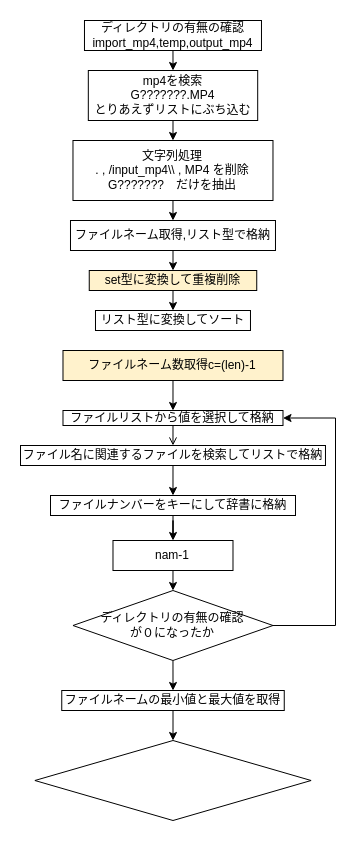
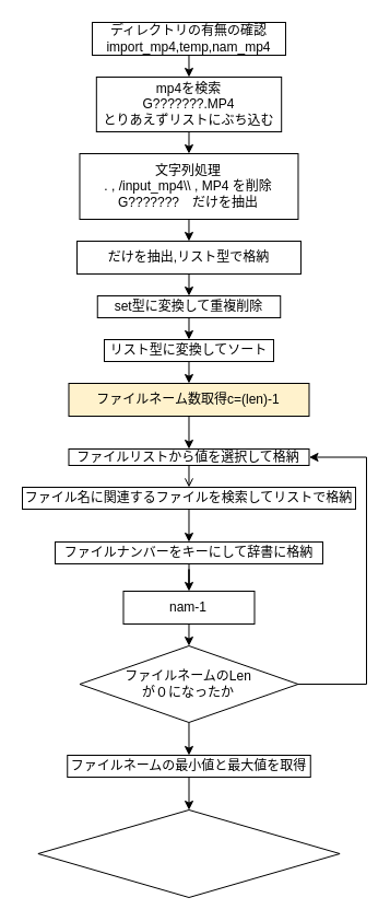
  <mxCell id="0" />
  <mxCell id="1" parent="0" />
  <mxCell id="2" style="edgeStyle=orthogonalEdgeStyle;rounded=0;orthogonalLoop=1;jettySize=auto;html=1;exitX=0.5;exitY=1;exitDx=0;exitDy=0;entryX=0.5;entryY=0;entryDx=0;entryDy=0;" parent="1" source="3" target="5" edge="1"><mxGeometry relative="1" as="geometry" /></mxCell>
- <mxCell id="3" value="&lt;font style=&quot;vertical-align: inherit;&quot;&gt;&lt;font style=&quot;vertical-align: inherit;&quot;&gt;ディレクトリの有無の確認&lt;br&gt;import_mp4,temp,output_mp4&lt;br&gt;&lt;/font&gt;&lt;/font&gt;" style="rounded=0;whiteSpace=wrap;html=1;" parent="1" vertex="1"><mxGeometry x="83.98" y="20" width="177" height="30" as="geometry" /></mxCell>
+ <mxCell id="3" value="&lt;font style=&quot;vertical-align: inherit;&quot;&gt;&lt;font style=&quot;vertical-align: inherit;&quot;&gt;ディレクトリの有無の確認&lt;br&gt;import_mp4,temp,nam_mp4&lt;br&gt;&lt;/font&gt;&lt;/font&gt;" style="rounded=0;whiteSpace=wrap;html=1;" parent="1" vertex="1"><mxGeometry x="83.98" y="20" width="177" height="30" as="geometry" /></mxCell>
  <mxCell id="4" style="edgeStyle=orthogonalEdgeStyle;rounded=0;orthogonalLoop=1;jettySize=auto;html=1;exitX=0.5;exitY=1;exitDx=0;exitDy=0;entryX=0.5;entryY=0;entryDx=0;entryDy=0;" edge="1" parent="1" source="5" target="7"><mxGeometry relative="1" as="geometry" /></mxCell>
  <mxCell id="5" value="mp4を検索&lt;br&gt;G???????.MP4&lt;br&gt;とりあえずリストにぶち込む" style="rounded=0;whiteSpace=wrap;html=1;" parent="1" vertex="1"><mxGeometry x="87.82" y="70" width="169.37" height="50" as="geometry" /></mxCell>
  <mxCell id="6" style="edgeStyle=orthogonalEdgeStyle;rounded=0;orthogonalLoop=1;jettySize=auto;html=1;exitX=0.5;exitY=1;exitDx=0;exitDy=0;entryX=0.5;entryY=0;entryDx=0;entryDy=0;" edge="1" parent="1" source="7" target="9"><mxGeometry relative="1" as="geometry" /></mxCell>
  <mxCell id="7" value="文字列処理&lt;br&gt;. ,&amp;nbsp;/input_mp4\\ , MP4 を削除&lt;br&gt;G???????　だけを抽出" style="rounded=0;whiteSpace=wrap;html=1;" parent="1" vertex="1"><mxGeometry x="72.48" y="140" width="200" height="60" as="geometry" /></mxCell>
  <mxCell id="8" style="edgeStyle=orthogonalEdgeStyle;rounded=0;orthogonalLoop=1;jettySize=auto;html=1;exitX=0.5;exitY=1;exitDx=0;exitDy=0;entryX=0.5;entryY=0;entryDx=0;entryDy=0;" edge="1" parent="1" source="9" target="18"><mxGeometry relative="1" as="geometry"><Array as="points"><mxPoint x="172" y="270" /></Array></mxGeometry></mxCell>
- <mxCell id="9" value="ファイルネーム取得,リスト型で格納&lt;br&gt;" style="rounded=0;whiteSpace=wrap;html=1;" parent="1" vertex="1"><mxGeometry x="69.99" y="220" width="204.99" height="30" as="geometry" /></mxCell>
+ <mxCell id="9" value="だけを抽出,リスト型で格納&lt;br&gt;" style="rounded=0;whiteSpace=wrap;html=1;" parent="1" vertex="1"><mxGeometry x="69.99" y="220" width="204.99" height="30" as="geometry" /></mxCell>
  <mxCell id="10" style="edgeStyle=orthogonalEdgeStyle;rounded=0;orthogonalLoop=1;jettySize=auto;html=1;exitX=0.5;exitY=1;exitDx=0;exitDy=0;entryX=0.5;entryY=0;entryDx=0;entryDy=0;" edge="1" parent="1" source="11" target="22"><mxGeometry relative="1" as="geometry" /></mxCell>
  <mxCell id="11" value="ファイル名に関連するファイルを検索してリストで格納" style="rounded=0;whiteSpace=wrap;html=1;" parent="1" vertex="1"><mxGeometry x="20" y="445" width="304.98" height="20" as="geometry" /></mxCell>
  <mxCell id="12" style="edgeStyle=orthogonalEdgeStyle;rounded=0;orthogonalLoop=1;jettySize=auto;html=1;exitX=1;exitY=0.5;exitDx=0;exitDy=0;entryX=1;entryY=0.5;entryDx=0;entryDy=0;" edge="1" parent="1" source="14" target="26"><mxGeometry relative="1" as="geometry"><mxPoint x="295" y="390" as="targetPoint" /><Array as="points"><mxPoint x="335" y="625" /><mxPoint x="335" y="418" /></Array></mxGeometry></mxCell>
  <mxCell id="13" style="edgeStyle=orthogonalEdgeStyle;rounded=0;orthogonalLoop=1;jettySize=auto;html=1;exitX=0.5;exitY=1;exitDx=0;exitDy=0;entryX=0.5;entryY=0;entryDx=0;entryDy=0;" edge="1" parent="1" source="14" target="28"><mxGeometry relative="1" as="geometry" /></mxCell>
- <mxCell id="14" value="ディレクトリの有無の確認&lt;br&gt;が０になったか" style="rhombus;whiteSpace=wrap;html=1;" parent="1" vertex="1"><mxGeometry x="72.48" y="590" width="200" height="70" as="geometry" /></mxCell>
+ <mxCell id="14" value="ファイルネームのLen&lt;br&gt;が０になったか" style="rhombus;whiteSpace=wrap;html=1;" parent="1" vertex="1"><mxGeometry x="72.48" y="590" width="200" height="70" as="geometry" /></mxCell>
  <mxCell id="15" style="edgeStyle=orthogonalEdgeStyle;rounded=0;orthogonalLoop=1;jettySize=auto;html=1;exitX=0.5;exitY=1;exitDx=0;exitDy=0;entryX=0.5;entryY=0;entryDx=0;entryDy=0;" edge="1" parent="1" source="16" target="26"><mxGeometry relative="1" as="geometry" /></mxCell>
  <mxCell id="16" value="ファイルネーム数取得c=(len)-1" style="rounded=0;whiteSpace=wrap;html=1;fillColor=#fff2cc;" vertex="1" parent="1"><mxGeometry x="62.49" y="350" width="220" height="30" as="geometry" /></mxCell>
  <mxCell id="17" style="edgeStyle=orthogonalEdgeStyle;rounded=0;orthogonalLoop=1;jettySize=auto;html=1;exitX=0.5;exitY=1;exitDx=0;exitDy=0;entryX=0.5;entryY=0;entryDx=0;entryDy=0;" edge="1" parent="1" source="18" target="20"><mxGeometry relative="1" as="geometry" /></mxCell>
- <mxCell id="18" value="set型に変換して重複削除" style="rounded=0;whiteSpace=wrap;html=1;fillColor=#fff2cc;" vertex="1" parent="1"><mxGeometry x="88.75" y="270" width="167.49" height="20" as="geometry" /></mxCell>
+ <mxCell id="18" value="set型に変換して重複削除" style="rounded=0;whiteSpace=wrap;html=1;" vertex="1" parent="1"><mxGeometry x="88.75" y="270" width="167.49" height="20" as="geometry" /></mxCell>
+ <mxCell id="19" style="edgeStyle=orthogonalEdgeStyle;rounded=0;orthogonalLoop=1;jettySize=auto;html=1;exitX=0.5;exitY=1;exitDx=0;exitDy=0;entryX=0.5;entryY=0;entryDx=0;entryDy=0;" edge="1" parent="1" source="20" target="16"><mxGeometry relative="1" as="geometry" /></mxCell>
  <mxCell id="20" value="リスト型に変換してソート" style="rounded=0;whiteSpace=wrap;html=1;" vertex="1" parent="1"><mxGeometry x="94.99" y="310" width="154.99" height="20" as="geometry" /></mxCell>
  <mxCell id="21" style="edgeStyle=orthogonalEdgeStyle;rounded=0;orthogonalLoop=1;jettySize=auto;html=1;exitX=0.5;exitY=1;exitDx=0;exitDy=0;" edge="1" parent="1" source="22" target="24"><mxGeometry relative="1" as="geometry" /></mxCell>
  <mxCell id="22" value="ファイルナンバーをキーにして辞書に格納" style="rounded=0;whiteSpace=wrap;html=1;" vertex="1" parent="1"><mxGeometry x="50" y="495" width="244.99" height="20" as="geometry" /></mxCell>
  <mxCell id="23" style="edgeStyle=orthogonalEdgeStyle;rounded=0;orthogonalLoop=1;jettySize=auto;html=1;exitX=0.5;exitY=1;exitDx=0;exitDy=0;entryX=0.5;entryY=0;entryDx=0;entryDy=0;" edge="1" parent="1" source="24" target="14"><mxGeometry relative="1" as="geometry" /></mxCell>
  <mxCell id="24" value="nam-1" style="rounded=0;whiteSpace=wrap;html=1;" vertex="1" parent="1"><mxGeometry x="112.49" y="540" width="120" height="30" as="geometry" /></mxCell>
  <mxCell id="25" style="edgeStyle=orthogonalEdgeStyle;rounded=0;orthogonalLoop=1;jettySize=auto;html=1;exitX=0.5;exitY=1;exitDx=0;exitDy=0;entryX=0.5;entryY=0;entryDx=0;entryDy=0;endArrow=open;" edge="1" parent="1" source="26" target="11"><mxGeometry relative="1" as="geometry" /></mxCell>
  <mxCell id="26" value="ファイルリストから値を選択して格納" style="rounded=0;whiteSpace=wrap;html=1;" vertex="1" parent="1"><mxGeometry x="62.49" y="410" width="220" height="15" as="geometry" /></mxCell>
  <mxCell id="27" style="edgeStyle=orthogonalEdgeStyle;rounded=0;orthogonalLoop=1;jettySize=auto;html=1;exitX=0.5;exitY=1;exitDx=0;exitDy=0;entryX=0.5;entryY=0;entryDx=0;entryDy=0;" edge="1" parent="1" source="28" target="29"><mxGeometry relative="1" as="geometry" /></mxCell>
  <mxCell id="28" value="ファイルネームの最小値と最大値を取得" style="rounded=0;whiteSpace=wrap;html=1;" vertex="1" parent="1"><mxGeometry x="61.25" y="690" width="222.5" height="20" as="geometry" /></mxCell>
  <mxCell id="29" value="" style="rhombus;whiteSpace=wrap;html=1;" vertex="1" parent="1"><mxGeometry x="34.39" y="740" width="276.22" height="80" as="geometry" /></mxCell>
